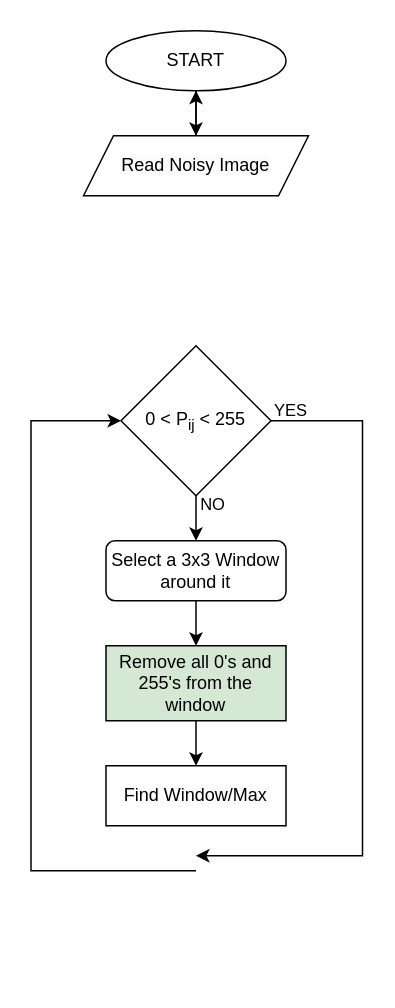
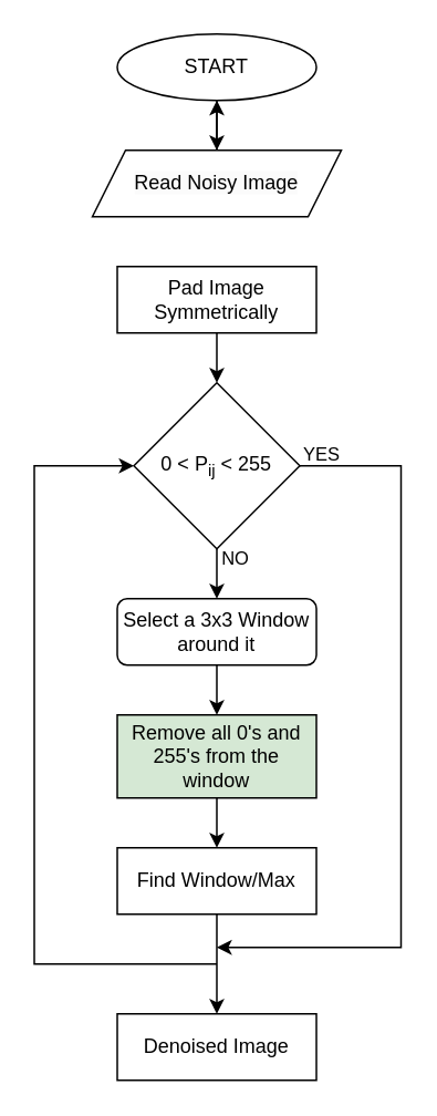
  <mxCell id="0" />
  <mxCell id="1" parent="0" />
  <mxCell id="2" value="" style="edgeStyle=orthogonalEdgeStyle;rounded=0;orthogonalLoop=1;jettySize=auto;html=1;" edge="1" parent="1" source="3"><mxGeometry relative="1" as="geometry"><mxPoint x="129.966" y="90" as="targetPoint" /></mxGeometry></mxCell>
  <mxCell id="3" value="START" style="ellipse;whiteSpace=wrap;html=1;" vertex="1" parent="1"><mxGeometry x="70" y="20" width="120" height="40" as="geometry" /></mxCell>
  <mxCell id="4" value="" style="edgeStyle=orthogonalEdgeStyle;rounded=0;orthogonalLoop=1;jettySize=auto;html=1;" edge="1" parent="1" source="5" target="3"><mxGeometry relative="1" as="geometry" /></mxCell>
  <mxCell id="5" value="&lt;span style=&quot;color: rgb(0, 0, 0); font-family: Helvetica; font-size: 12px; font-style: normal; font-variant-ligatures: normal; font-variant-caps: normal; font-weight: 400; letter-spacing: normal; orphans: 2; text-align: center; text-indent: 0px; text-transform: none; widows: 2; word-spacing: 0px; -webkit-text-stroke-width: 0px; background-color: rgb(251, 251, 251); text-decoration-thickness: initial; text-decoration-style: initial; text-decoration-color: initial; float: none; display: inline !important;&quot;&gt;Read Noisy Image&lt;/span&gt;" style="shape=parallelogram;perimeter=parallelogramPerimeter;whiteSpace=wrap;html=1;fixedSize=1;" vertex="1" parent="1"><mxGeometry x="55" y="90" width="150" height="40" as="geometry" /></mxCell>
+ <mxCell id="6" style="edgeStyle=orthogonalEdgeStyle;rounded=0;orthogonalLoop=1;jettySize=auto;html=1;entryX=0.5;entryY=0;entryDx=0;entryDy=0;" edge="1" parent="1" source="7" target="12"><mxGeometry relative="1" as="geometry"><mxPoint x="130" y="240" as="targetPoint" /></mxGeometry></mxCell>
+ <mxCell id="7" value="Pad Image Symmetrically" style="whiteSpace=wrap;html=1;" vertex="1" parent="1"><mxGeometry x="70" y="160" width="120" height="40" as="geometry" /></mxCell>
  <mxCell id="8" style="edgeStyle=orthogonalEdgeStyle;rounded=0;orthogonalLoop=1;jettySize=auto;html=1;entryX=0.5;entryY=0;entryDx=0;entryDy=0;" edge="1" parent="1" source="12" target="14"><mxGeometry relative="1" as="geometry" /></mxCell>
  <mxCell id="9" value="NO" style="edgeLabel;html=1;align=center;verticalAlign=middle;resizable=0;points=[];" vertex="1" connectable="0" parent="8"><mxGeometry x="-0.813" y="-1" relative="1" as="geometry"><mxPoint x="11" as="offset" /></mxGeometry></mxCell>
  <mxCell id="10" style="edgeStyle=orthogonalEdgeStyle;rounded=0;orthogonalLoop=1;jettySize=auto;html=1;" edge="1" parent="1" source="12"><mxGeometry relative="1" as="geometry"><mxPoint x="130" y="570" as="targetPoint" /><Array as="points"><mxPoint x="241" y="280" /><mxPoint x="241" y="570" /><mxPoint x="130" y="570" /></Array></mxGeometry></mxCell>
  <mxCell id="11" value="YES" style="edgeLabel;html=1;align=center;verticalAlign=middle;resizable=0;points=[];" vertex="1" connectable="0" parent="10"><mxGeometry x="-0.925" relative="1" as="geometry"><mxPoint x="-5" y="-8" as="offset" /></mxGeometry></mxCell>
  <mxCell id="12" value="0 &amp;lt; P&lt;sub&gt;ij&lt;/sub&gt; &amp;lt; 255" style="rhombus;whiteSpace=wrap;html=1;rounded=0;" vertex="1" parent="1"><mxGeometry x="80" y="230" width="100" height="100" as="geometry" /></mxCell>
  <mxCell id="13" style="edgeStyle=orthogonalEdgeStyle;rounded=0;orthogonalLoop=1;jettySize=auto;html=1;" edge="1" parent="1" source="14" target="20"><mxGeometry relative="1" as="geometry"><mxPoint x="130" y="430" as="targetPoint" /></mxGeometry></mxCell>
  <mxCell id="14" value="Select a 3x3 Window around it" style="whiteSpace=wrap;html=1;rounded=1;" vertex="1" parent="1"><mxGeometry x="70" y="360" width="120" height="40" as="geometry" /></mxCell>
+ <mxCell id="15" style="edgeStyle=orthogonalEdgeStyle;rounded=0;orthogonalLoop=1;jettySize=auto;html=1;entryX=0.5;entryY=0;entryDx=0;entryDy=0;" edge="1" parent="1" source="16" target="17"><mxGeometry relative="1" as="geometry"><Array as="points"><mxPoint x="130" y="510" /><mxPoint x="130" y="510" /></Array></mxGeometry></mxCell>
  <mxCell id="16" value="Find Window/Max" style="whiteSpace=wrap;html=1;rounded=0;" vertex="1" parent="1"><mxGeometry x="70" y="510" width="120" height="40" as="geometry" /></mxCell>
+ <mxCell id="17" value="Denoised Image" style="rounded=0;whiteSpace=wrap;html=1;" vertex="1" parent="1"><mxGeometry x="70" y="610" width="120" height="40" as="geometry" /></mxCell>
  <mxCell id="18" value="" style="endArrow=classic;html=1;rounded=0;entryX=0;entryY=0.5;entryDx=0;entryDy=0;" edge="1" parent="1" target="12"><mxGeometry width="50" height="50" relative="1" as="geometry"><mxPoint x="130" y="580" as="sourcePoint" /><mxPoint x="340" y="420" as="targetPoint" /><Array as="points"><mxPoint x="20" y="580" /><mxPoint x="20" y="280" /></Array></mxGeometry></mxCell>
  <mxCell id="19" value="" style="edgeStyle=orthogonalEdgeStyle;rounded=0;orthogonalLoop=1;jettySize=auto;html=1;" edge="1" parent="1" source="20" target="16"><mxGeometry relative="1" as="geometry" /></mxCell>
  <mxCell id="20" value="Remove all 0's and 255's from the window" style="rounded=0;whiteSpace=wrap;html=1;fillColor=#d5e8d4;" vertex="1" parent="1"><mxGeometry x="70" y="430" width="120" height="50" as="geometry" /></mxCell>
